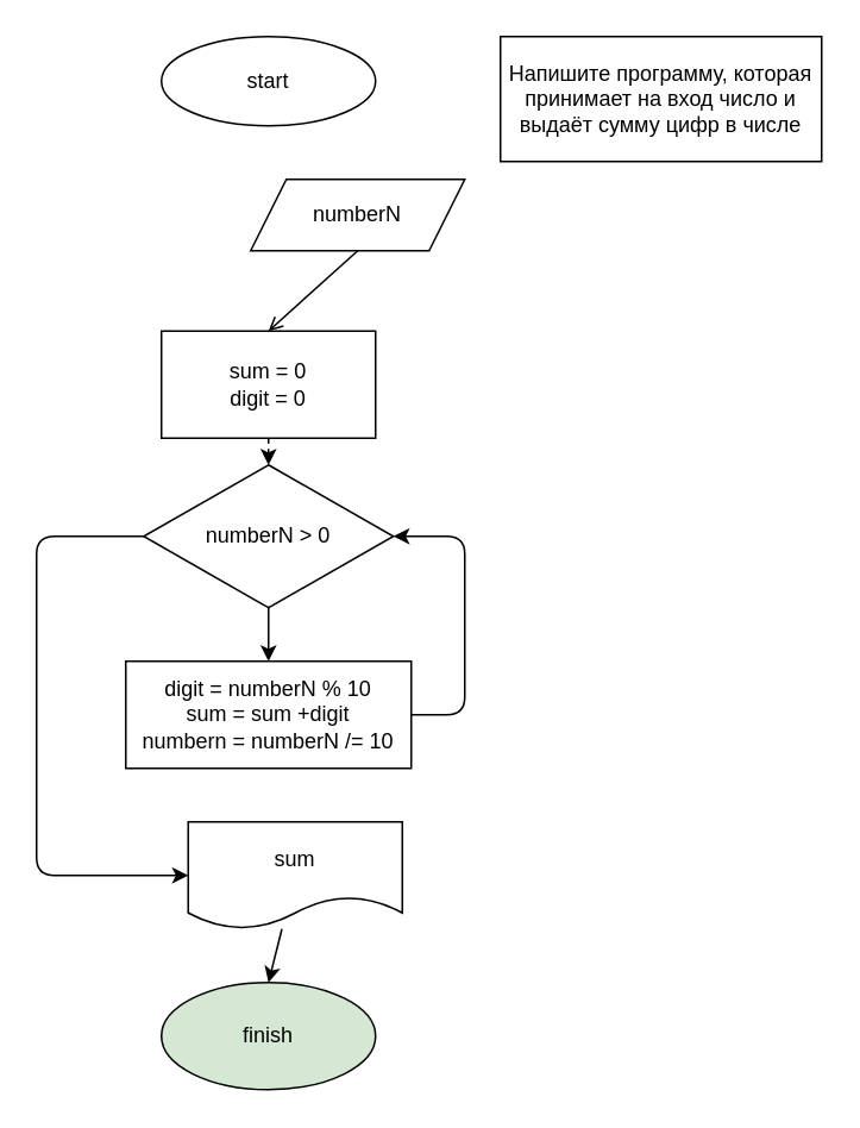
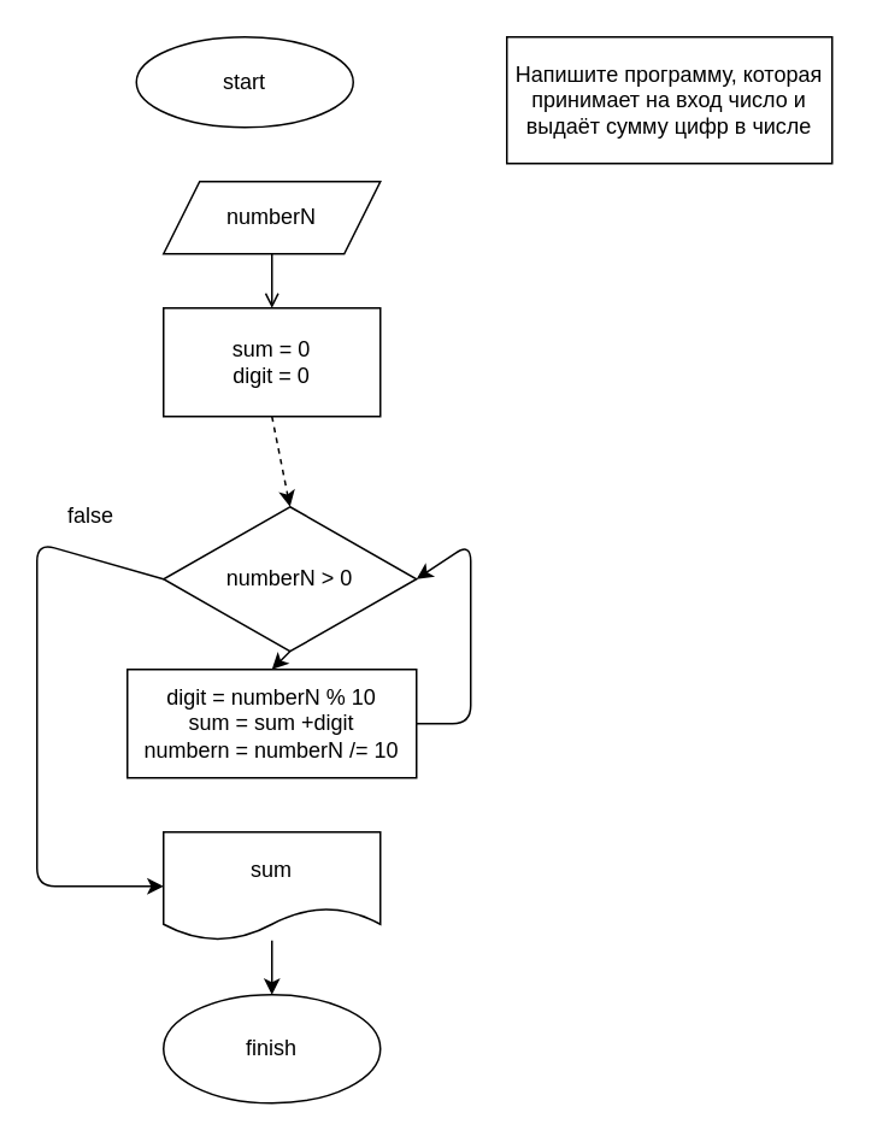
  <mxCell id="0" />
  <mxCell id="1" parent="0" />
- <mxCell id="2" value="start" style="ellipse;whiteSpace=wrap;html=1;" vertex="1" parent="1"><mxGeometry x="90" y="20" width="120" height="50" as="geometry" /></mxCell>
+ <mxCell id="2" value="start" style="ellipse;whiteSpace=wrap;html=1;" vertex="1" parent="1"><mxGeometry x="75" y="20" width="120" height="50" as="geometry" /></mxCell>
  <mxCell id="3" value="Напишите программу, которая принимает на вход число и выдаёт сумму цифр в числе" style="rounded=0;whiteSpace=wrap;html=1;" vertex="1" parent="1"><mxGeometry x="280" y="20" width="180" height="70" as="geometry" /></mxCell>
- <mxCell id="4" value="numberN" style="shape=parallelogram;perimeter=parallelogramPerimeter;whiteSpace=wrap;html=1;fixedSize=1;" vertex="1" parent="1"><mxGeometry x="140" y="100" width="120" height="40" as="geometry" /></mxCell>
- <mxCell id="5" value="sum = 0&lt;br&gt;digit = 0" style="rounded=0;whiteSpace=wrap;html=1;" vertex="1" parent="1"><mxGeometry x="90" y="185" width="120" height="60" as="geometry" /></mxCell>
- <mxCell id="6" value="numberN &amp;gt; 0" style="rhombus;whiteSpace=wrap;html=1;" vertex="1" parent="1"><mxGeometry x="80" y="260" width="140" height="80" as="geometry" /></mxCell>
+ <mxCell id="4" value="numberN" style="shape=parallelogram;perimeter=parallelogramPerimeter;whiteSpace=wrap;html=1;fixedSize=1;" vertex="1" parent="1"><mxGeometry x="90" y="100" width="120" height="40" as="geometry" /></mxCell>
+ <mxCell id="5" value="sum = 0&lt;br&gt;digit = 0" style="rounded=0;whiteSpace=wrap;html=1;" vertex="1" parent="1"><mxGeometry x="90" y="170" width="120" height="60" as="geometry" /></mxCell>
+ <mxCell id="6" value="numberN &amp;gt; 0" style="rhombus;whiteSpace=wrap;html=1;" vertex="1" parent="1"><mxGeometry x="90" y="280" width="140" height="80" as="geometry" /></mxCell>
  <mxCell id="7" value="digit = numberN % 10&lt;br&gt;sum = sum +digit&lt;br&gt;numbern = numberN /= 10" style="rounded=0;whiteSpace=wrap;html=1;" vertex="1" parent="1"><mxGeometry x="70" y="370" width="160" height="60" as="geometry" /></mxCell>
- <mxCell id="8" value="sum" style="shape=document;whiteSpace=wrap;html=1;boundedLbl=1;" vertex="1" parent="1"><mxGeometry x="105" y="460" width="120" height="60" as="geometry" /></mxCell>
- <mxCell id="9" value="finish" style="ellipse;whiteSpace=wrap;html=1;fillColor=#d5e8d4;" vertex="1" parent="1"><mxGeometry x="90" y="550" width="120" height="60" as="geometry" /></mxCell>
+ <mxCell id="8" value="sum" style="shape=document;whiteSpace=wrap;html=1;boundedLbl=1;" vertex="1" parent="1"><mxGeometry x="90" y="460" width="120" height="60" as="geometry" /></mxCell>
+ <mxCell id="9" value="finish" style="ellipse;whiteSpace=wrap;html=1;" vertex="1" parent="1"><mxGeometry x="90" y="550" width="120" height="60" as="geometry" /></mxCell>
  <mxCell id="10" value="" style="endArrow=open;html=1;entryX=0.5;entryY=0;entryDx=0;entryDy=0;exitX=0.5;exitY=1;exitDx=0;exitDy=0;" edge="1" parent="1" source="4" target="5"><mxGeometry width="50" height="50" relative="1" as="geometry"><mxPoint x="280" y="210" as="sourcePoint" /><mxPoint x="330" y="160" as="targetPoint" /></mxGeometry></mxCell>
  <mxCell id="11" value="" style="endArrow=classic;html=1;entryX=0.5;entryY=0;entryDx=0;entryDy=0;exitX=0.5;exitY=1;exitDx=0;exitDy=0;dashed=1;" edge="1" parent="1" source="5" target="6"><mxGeometry width="50" height="50" relative="1" as="geometry"><mxPoint x="280" y="210" as="sourcePoint" /><mxPoint x="330" y="160" as="targetPoint" /></mxGeometry></mxCell>
  <mxCell id="12" value="" style="endArrow=classic;html=1;entryX=0.5;entryY=0;entryDx=0;entryDy=0;exitX=0.5;exitY=1;exitDx=0;exitDy=0;" edge="1" parent="1" source="6" target="7"><mxGeometry width="50" height="50" relative="1" as="geometry"><mxPoint x="280" y="390" as="sourcePoint" /><mxPoint x="330" y="340" as="targetPoint" /></mxGeometry></mxCell>
+ <mxCell id="13" value="false" style="text;html=1;strokeColor=none;fillColor=none;align=center;verticalAlign=middle;whiteSpace=wrap;rounded=0;" vertex="1" parent="1"><mxGeometry x="20" y="270" width="60" height="30" as="geometry" /></mxCell>
  <mxCell id="14" value="" style="endArrow=classic;html=1;entryX=1;entryY=0.5;entryDx=0;entryDy=0;exitX=1;exitY=0.5;exitDx=0;exitDy=0;" edge="1" parent="1" source="7" target="6"><mxGeometry width="50" height="50" relative="1" as="geometry"><mxPoint x="280" y="390" as="sourcePoint" /><mxPoint x="330" y="340" as="targetPoint" /><Array as="points"><mxPoint x="260" y="400" /><mxPoint x="260" y="350" /><mxPoint x="260" y="300" /></Array></mxGeometry></mxCell>
  <mxCell id="15" value="" style="endArrow=classic;html=1;entryX=0;entryY=0.5;entryDx=0;entryDy=0;exitX=0;exitY=0.5;exitDx=0;exitDy=0;" edge="1" parent="1" source="6" target="8"><mxGeometry width="50" height="50" relative="1" as="geometry"><mxPoint x="280" y="390" as="sourcePoint" /><mxPoint x="330" y="340" as="targetPoint" /><Array as="points"><mxPoint x="20" y="300" /><mxPoint x="20" y="400" /><mxPoint x="20" y="490" /></Array></mxGeometry></mxCell>
  <mxCell id="16" value="" style="endArrow=classic;html=1;entryX=0.5;entryY=0;entryDx=0;entryDy=0;" edge="1" parent="1" source="8" target="9"><mxGeometry width="50" height="50" relative="1" as="geometry"><mxPoint x="240" y="560" as="sourcePoint" /><mxPoint x="330" y="530" as="targetPoint" /></mxGeometry></mxCell>
